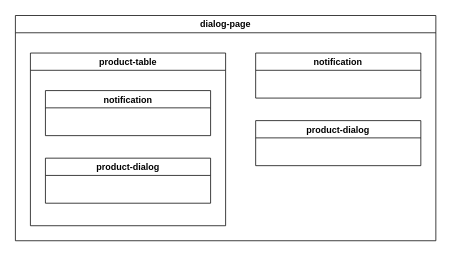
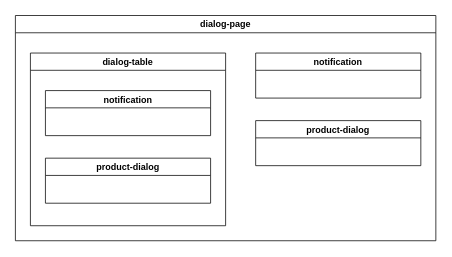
  <mxCell id="0" />
  <mxCell id="1" parent="0" />
  <mxCell id="2" value="dialog-page" style="swimlane;" vertex="1" parent="1"><mxGeometry x="20" y="20" width="560" height="300" as="geometry" /></mxCell>
- <mxCell id="3" value="product-table" style="swimlane;" vertex="1" parent="2"><mxGeometry x="20" y="50" width="260" height="230" as="geometry" /></mxCell>
+ <mxCell id="3" value="dialog-table" style="swimlane;" vertex="1" parent="2"><mxGeometry x="20" y="50" width="260" height="230" as="geometry" /></mxCell>
  <mxCell id="4" value="notification" style="swimlane;" vertex="1" parent="3"><mxGeometry x="20" y="50" width="220" height="60" as="geometry" /></mxCell>
  <mxCell id="5" value="product-dialog" style="swimlane;" vertex="1" parent="3"><mxGeometry x="20" y="140" width="220" height="60" as="geometry" /></mxCell>
  <mxCell id="6" value="notification" style="swimlane;" vertex="1" parent="2"><mxGeometry x="320" y="50" width="220" height="60" as="geometry" /></mxCell>
  <mxCell id="7" value="product-dialog" style="swimlane;" vertex="1" parent="2"><mxGeometry x="320" y="140" width="220" height="60" as="geometry" /></mxCell>
